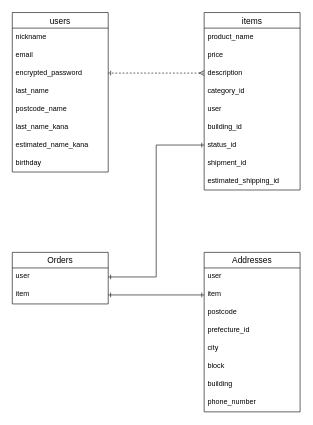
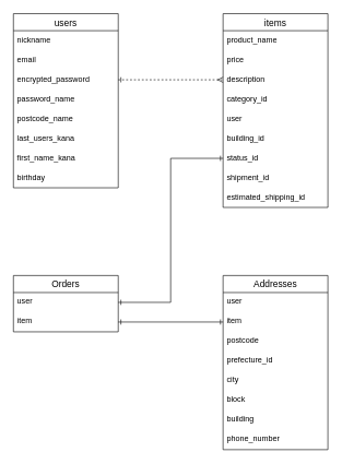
  <mxCell id="0" />
  <mxCell id="1" parent="0" />
  <mxCell id="2" value="items" style="swimlane;fontStyle=0;childLayout=stackLayout;horizontal=1;startSize=26;horizontalStack=0;resizeParent=1;resizeParentMax=0;resizeLast=0;collapsible=1;marginBottom=0;align=center;fontSize=14;" parent="1" vertex="1"><mxGeometry x="340" y="20" width="160" height="296" as="geometry" /></mxCell>
  <mxCell id="3" value="product_name" style="text;strokeColor=none;fillColor=none;spacingLeft=4;spacingRight=4;overflow=hidden;rotatable=0;points=[[0,0.5],[1,0.5]];portConstraint=eastwest;fontSize=12;" parent="2" vertex="1"><mxGeometry y="26" width="160" height="30" as="geometry" /></mxCell>
  <mxCell id="4" value="price" style="text;strokeColor=none;fillColor=none;spacingLeft=4;spacingRight=4;overflow=hidden;rotatable=0;points=[[0,0.5],[1,0.5]];portConstraint=eastwest;fontSize=12;" parent="2" vertex="1"><mxGeometry y="56" width="160" height="30" as="geometry" /></mxCell>
  <mxCell id="5" value="description" style="text;strokeColor=none;fillColor=none;spacingLeft=4;spacingRight=4;overflow=hidden;rotatable=0;points=[[0,0.5],[1,0.5]];portConstraint=eastwest;fontSize=12;" parent="2" vertex="1"><mxGeometry y="86" width="160" height="30" as="geometry" /></mxCell>
  <mxCell id="6" value="category_id" style="text;strokeColor=none;fillColor=none;spacingLeft=4;spacingRight=4;overflow=hidden;rotatable=0;points=[[0,0.5],[1,0.5]];portConstraint=eastwest;fontSize=12;" parent="2" vertex="1"><mxGeometry y="116" width="160" height="30" as="geometry" /></mxCell>
  <mxCell id="7" value="user" style="text;strokeColor=none;fillColor=none;spacingLeft=4;spacingRight=4;overflow=hidden;rotatable=0;points=[[0,0.5],[1,0.5]];portConstraint=eastwest;fontSize=12;" parent="2" vertex="1"><mxGeometry y="146" width="160" height="30" as="geometry" /></mxCell>
  <mxCell id="8" value="building_id" style="text;strokeColor=none;fillColor=none;spacingLeft=4;spacingRight=4;overflow=hidden;rotatable=0;points=[[0,0.5],[1,0.5]];portConstraint=eastwest;fontSize=12;" parent="2" vertex="1"><mxGeometry y="176" width="160" height="30" as="geometry" /></mxCell>
  <mxCell id="9" value="status_id" style="text;strokeColor=none;fillColor=none;spacingLeft=4;spacingRight=4;overflow=hidden;rotatable=0;points=[[0,0.5],[1,0.5]];portConstraint=eastwest;fontSize=12;" parent="2" vertex="1"><mxGeometry y="206" width="160" height="30" as="geometry" /></mxCell>
  <mxCell id="10" value="shipment_id" style="text;strokeColor=none;fillColor=none;spacingLeft=4;spacingRight=4;overflow=hidden;rotatable=0;points=[[0,0.5],[1,0.5]];portConstraint=eastwest;fontSize=12;" parent="2" vertex="1"><mxGeometry y="236" width="160" height="30" as="geometry" /></mxCell>
  <mxCell id="11" value="estimated_shipping_id" style="text;strokeColor=none;fillColor=none;spacingLeft=4;spacingRight=4;overflow=hidden;rotatable=0;points=[[0,0.5],[1,0.5]];portConstraint=eastwest;fontSize=12;" parent="2" vertex="1"><mxGeometry y="266" width="160" height="30" as="geometry" /></mxCell>
  <mxCell id="12" value="Orders" style="swimlane;fontStyle=0;childLayout=stackLayout;horizontal=1;startSize=26;horizontalStack=0;resizeParent=1;resizeParentMax=0;resizeLast=0;collapsible=1;marginBottom=0;align=center;fontSize=14;" parent="1" vertex="1"><mxGeometry x="20" y="420" width="160" height="86" as="geometry" /></mxCell>
  <mxCell id="13" value="user" style="text;strokeColor=none;fillColor=none;spacingLeft=4;spacingRight=4;overflow=hidden;rotatable=0;points=[[0,0.5],[1,0.5]];portConstraint=eastwest;fontSize=12;" parent="12" vertex="1"><mxGeometry y="26" width="160" height="30" as="geometry" /></mxCell>
  <mxCell id="14" value="item" style="text;strokeColor=none;fillColor=none;spacingLeft=4;spacingRight=4;overflow=hidden;rotatable=0;points=[[0,0.5],[1,0.5]];portConstraint=eastwest;fontSize=12;" parent="12" vertex="1"><mxGeometry y="56" width="160" height="30" as="geometry" /></mxCell>
  <mxCell id="15" value="users" style="swimlane;fontStyle=0;childLayout=stackLayout;horizontal=1;startSize=26;horizontalStack=0;resizeParent=1;resizeParentMax=0;resizeLast=0;collapsible=1;marginBottom=0;align=center;fontSize=14;" parent="1" vertex="1"><mxGeometry x="20" y="20" width="160" height="266" as="geometry" /></mxCell>
  <mxCell id="16" value="nickname" style="text;strokeColor=none;fillColor=none;spacingLeft=4;spacingRight=4;overflow=hidden;rotatable=0;points=[[0,0.5],[1,0.5]];portConstraint=eastwest;fontSize=12;" parent="15" vertex="1"><mxGeometry y="26" width="160" height="30" as="geometry" /></mxCell>
  <mxCell id="17" value="email" style="text;strokeColor=none;fillColor=none;spacingLeft=4;spacingRight=4;overflow=hidden;rotatable=0;points=[[0,0.5],[1,0.5]];portConstraint=eastwest;fontSize=12;" parent="15" vertex="1"><mxGeometry y="56" width="160" height="30" as="geometry" /></mxCell>
  <mxCell id="18" value="encrypted_password" style="text;strokeColor=none;fillColor=none;spacingLeft=4;spacingRight=4;overflow=hidden;rotatable=0;points=[[0,0.5],[1,0.5]];portConstraint=eastwest;fontSize=12;" parent="15" vertex="1"><mxGeometry y="86" width="160" height="30" as="geometry" /></mxCell>
- <mxCell id="19" value="last_name" style="text;strokeColor=none;fillColor=none;spacingLeft=4;spacingRight=4;overflow=hidden;rotatable=0;points=[[0,0.5],[1,0.5]];portConstraint=eastwest;fontSize=12;" parent="15" vertex="1"><mxGeometry y="116" width="160" height="30" as="geometry" /></mxCell>
+ <mxCell id="19" value="password_name" style="text;strokeColor=none;fillColor=none;spacingLeft=4;spacingRight=4;overflow=hidden;rotatable=0;points=[[0,0.5],[1,0.5]];portConstraint=eastwest;fontSize=12;" parent="15" vertex="1"><mxGeometry y="116" width="160" height="30" as="geometry" /></mxCell>
  <mxCell id="20" value="postcode_name" style="text;strokeColor=none;fillColor=none;spacingLeft=4;spacingRight=4;overflow=hidden;rotatable=0;points=[[0,0.5],[1,0.5]];portConstraint=eastwest;fontSize=12;" parent="15" vertex="1"><mxGeometry y="146" width="160" height="30" as="geometry" /></mxCell>
- <mxCell id="21" value="last_name_kana" style="text;strokeColor=none;fillColor=none;spacingLeft=4;spacingRight=4;overflow=hidden;rotatable=0;points=[[0,0.5],[1,0.5]];portConstraint=eastwest;fontSize=12;" parent="15" vertex="1"><mxGeometry y="176" width="160" height="30" as="geometry" /></mxCell>
- <mxCell id="22" value="estimated_name_kana" style="text;strokeColor=none;fillColor=none;spacingLeft=4;spacingRight=4;overflow=hidden;rotatable=0;points=[[0,0.5],[1,0.5]];portConstraint=eastwest;fontSize=12;" parent="15" vertex="1"><mxGeometry y="206" width="160" height="30" as="geometry" /></mxCell>
+ <mxCell id="21" value="last_users_kana" style="text;strokeColor=none;fillColor=none;spacingLeft=4;spacingRight=4;overflow=hidden;rotatable=0;points=[[0,0.5],[1,0.5]];portConstraint=eastwest;fontSize=12;" parent="15" vertex="1"><mxGeometry y="176" width="160" height="30" as="geometry" /></mxCell>
+ <mxCell id="22" value="first_name_kana" style="text;strokeColor=none;fillColor=none;spacingLeft=4;spacingRight=4;overflow=hidden;rotatable=0;points=[[0,0.5],[1,0.5]];portConstraint=eastwest;fontSize=12;" parent="15" vertex="1"><mxGeometry y="206" width="160" height="30" as="geometry" /></mxCell>
  <mxCell id="23" value="birthday" style="text;strokeColor=none;fillColor=none;spacingLeft=4;spacingRight=4;overflow=hidden;rotatable=0;points=[[0,0.5],[1,0.5]];portConstraint=eastwest;fontSize=12;" parent="15" vertex="1"><mxGeometry y="236" width="160" height="30" as="geometry" /></mxCell>
  <mxCell id="24" value="Addresses" style="swimlane;fontStyle=0;childLayout=stackLayout;horizontal=1;startSize=26;horizontalStack=0;resizeParent=1;resizeParentMax=0;resizeLast=0;collapsible=1;marginBottom=0;align=center;fontSize=14;" parent="1" vertex="1"><mxGeometry x="340" y="420" width="160" height="266" as="geometry" /></mxCell>
  <mxCell id="25" value="user" style="text;strokeColor=none;fillColor=none;spacingLeft=4;spacingRight=4;overflow=hidden;rotatable=0;points=[[0,0.5],[1,0.5]];portConstraint=eastwest;fontSize=12;" vertex="1" parent="24"><mxGeometry y="26" width="160" height="30" as="geometry" /></mxCell>
  <mxCell id="26" value="item" style="text;strokeColor=none;fillColor=none;spacingLeft=4;spacingRight=4;overflow=hidden;rotatable=0;points=[[0,0.5],[1,0.5]];portConstraint=eastwest;fontSize=12;" vertex="1" parent="24"><mxGeometry y="56" width="160" height="30" as="geometry" /></mxCell>
  <mxCell id="27" value="postcode" style="text;strokeColor=none;fillColor=none;spacingLeft=4;spacingRight=4;overflow=hidden;rotatable=0;points=[[0,0.5],[1,0.5]];portConstraint=eastwest;fontSize=12;" parent="24" vertex="1"><mxGeometry y="86" width="160" height="30" as="geometry" /></mxCell>
  <mxCell id="28" value="prefecture_id" style="text;strokeColor=none;fillColor=none;spacingLeft=4;spacingRight=4;overflow=hidden;rotatable=0;points=[[0,0.5],[1,0.5]];portConstraint=eastwest;fontSize=12;" parent="24" vertex="1"><mxGeometry y="116" width="160" height="30" as="geometry" /></mxCell>
  <mxCell id="29" value="city" style="text;strokeColor=none;fillColor=none;spacingLeft=4;spacingRight=4;overflow=hidden;rotatable=0;points=[[0,0.5],[1,0.5]];portConstraint=eastwest;fontSize=12;" parent="24" vertex="1"><mxGeometry y="146" width="160" height="30" as="geometry" /></mxCell>
  <mxCell id="30" value="block" style="text;strokeColor=none;fillColor=none;spacingLeft=4;spacingRight=4;overflow=hidden;rotatable=0;points=[[0,0.5],[1,0.5]];portConstraint=eastwest;fontSize=12;" parent="24" vertex="1"><mxGeometry y="176" width="160" height="30" as="geometry" /></mxCell>
  <mxCell id="31" value="building" style="text;strokeColor=none;fillColor=none;spacingLeft=4;spacingRight=4;overflow=hidden;rotatable=0;points=[[0,0.5],[1,0.5]];portConstraint=eastwest;fontSize=12;" parent="24" vertex="1"><mxGeometry y="206" width="160" height="30" as="geometry" /></mxCell>
  <mxCell id="32" value="phone_number" style="text;strokeColor=none;fillColor=none;spacingLeft=4;spacingRight=4;overflow=hidden;rotatable=0;points=[[0,0.5],[1,0.5]];portConstraint=eastwest;fontSize=12;" parent="24" vertex="1"><mxGeometry y="236" width="160" height="30" as="geometry" /></mxCell>
  <mxCell id="33" style="edgeStyle=none;rounded=0;orthogonalLoop=1;jettySize=auto;html=1;exitX=1;exitY=0.5;exitDx=0;exitDy=0;entryX=0;entryY=0.5;entryDx=0;entryDy=0;endArrow=ERmany;endFill=0;startArrow=ERone;startFill=0;dashed=1;" parent="1" source="18" target="5" edge="1"><mxGeometry relative="1" as="geometry" /></mxCell>
  <mxCell id="34" style="edgeStyle=none;rounded=0;orthogonalLoop=1;jettySize=auto;html=1;exitX=1;exitY=0.5;exitDx=0;exitDy=0;startArrow=ERone;startFill=0;endArrow=ERone;endFill=0;entryX=0;entryY=0.5;entryDx=0;entryDy=0;" parent="1" source="14" target="26" edge="1"><mxGeometry relative="1" as="geometry" /></mxCell>
  <mxCell id="35" style="edgeStyle=none;rounded=0;orthogonalLoop=1;jettySize=auto;html=1;exitX=0;exitY=0.5;exitDx=0;exitDy=0;entryX=1;entryY=0.5;entryDx=0;entryDy=0;startArrow=ERone;startFill=0;endArrow=ERone;endFill=0;" parent="1" source="9" target="13" edge="1"><mxGeometry relative="1" as="geometry"><Array as="points"><mxPoint x="260" y="241" /><mxPoint x="260" y="461" /></Array></mxGeometry></mxCell>
